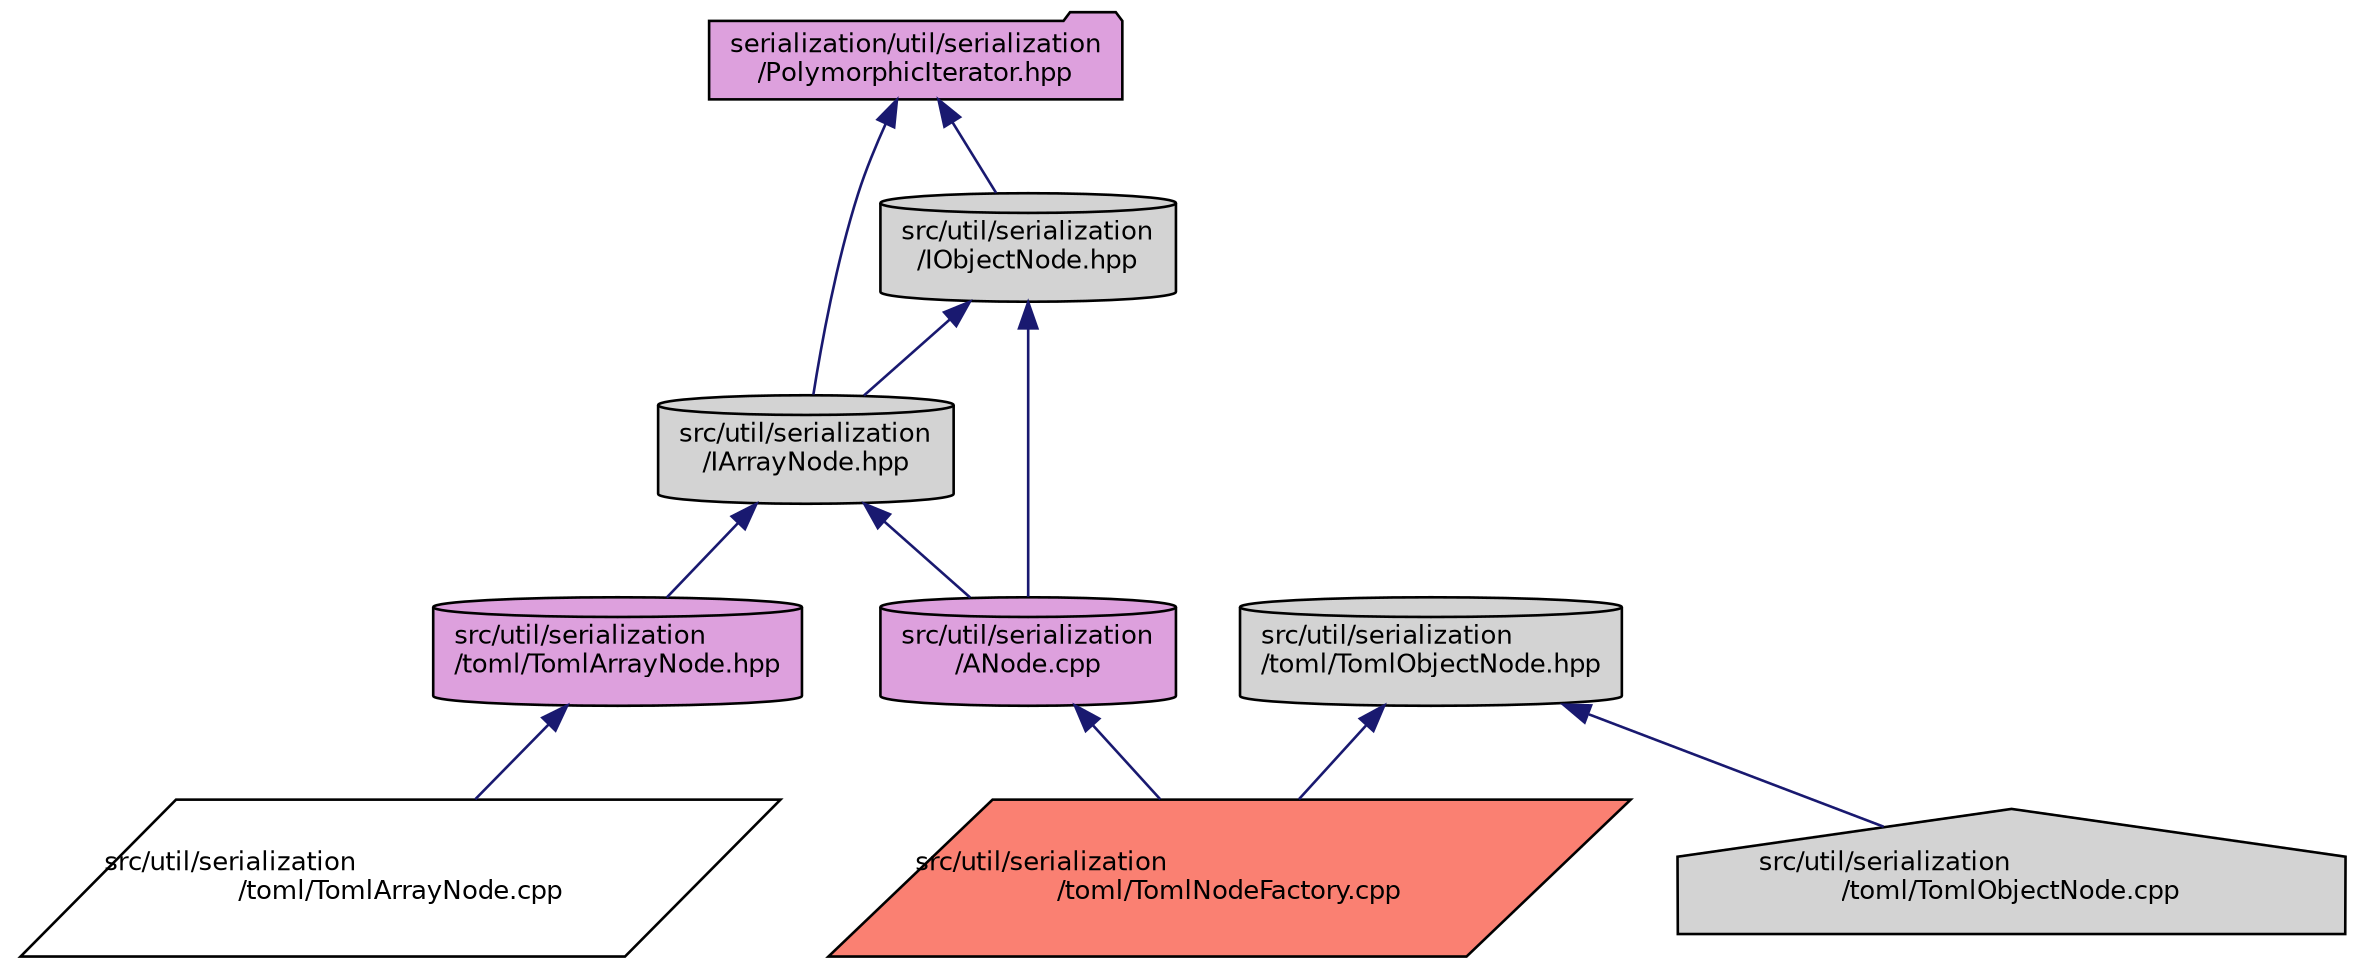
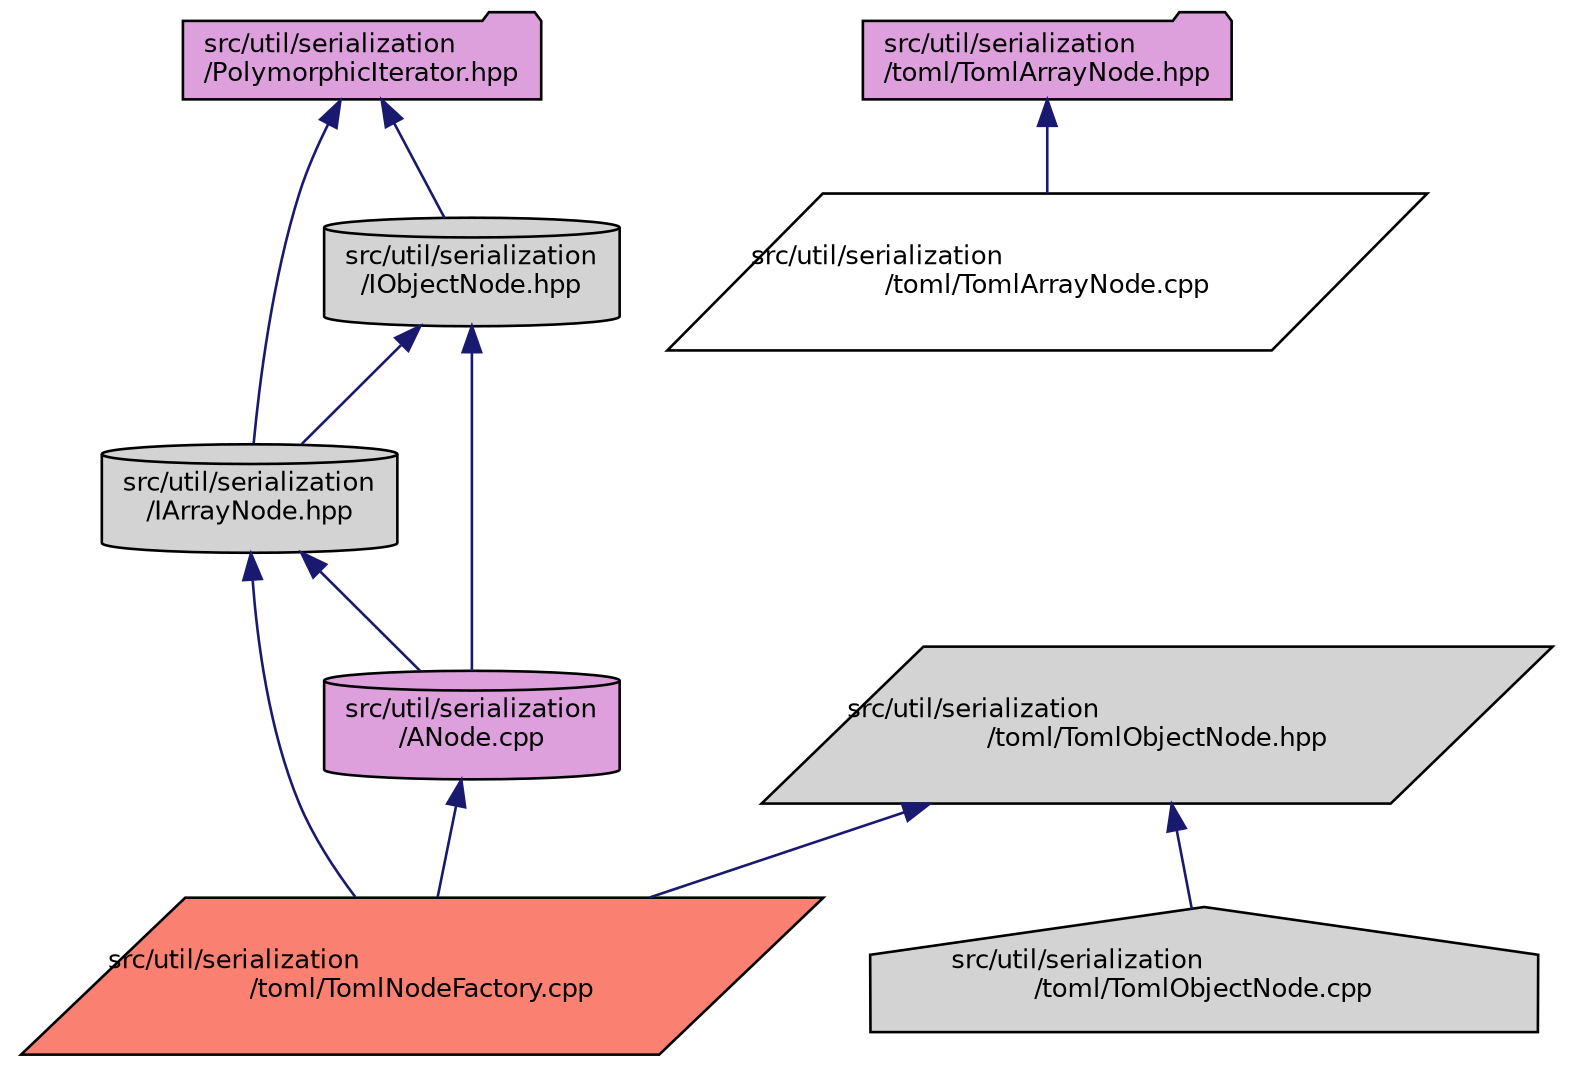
  digraph {
    node [color=black fillcolor=lightgrey fontname=Helvetica fontsize=10 shape=cylinder style=filled]
    edge [color=midnightblue dir=back fontname=Helvetica fontsize=10 labelfontname=Helvetica labelfontsize=10 style=solid]
-   n1 [fillcolor=plum fontcolor=black height=0.2 label="serialization/util/serialization\l/PolymorphicIterator.hpp" shape=folder width=0.4]
+   n1 [fillcolor=plum fontcolor=black height=0.2 label="src/util/serialization\l/PolymorphicIterator.hpp" shape=folder width=0.4]
    n2 [height=0.2 label="src/util/serialization\l/IArrayNode.hpp" width=0.4]
    n3 [height=0.2 label="src/util/serialization\l/IObjectNode.hpp" width=0.4]
    n4 [fillcolor=plum height=0.2 label="src/util/serialization\l/ANode.cpp" width=0.4]
-   n5 [fillcolor=plum height=0.2 label="src/util/serialization\l/toml/TomlArrayNode.hpp" width=0.4]
+   n5 [fillcolor=plum height=0.2 label="src/util/serialization\l/toml/TomlArrayNode.hpp" shape=folder width=0.4]
    n6 [fillcolor=salmon height=0.2 label="src/util/serialization\l/toml/TomlNodeFactory.cpp" shape=parallelogram width=0.4]
    n7 [fillcolor=white height=0.2 label="src/util/serialization\l/toml/TomlArrayNode.cpp" shape=parallelogram width=0.4]
-   n8 [height=0.2 label="src/util/serialization\l/toml/TomlObjectNode.hpp" width=0.4]
+   n8 [height=0.2 label="src/util/serialization\l/toml/TomlObjectNode.hpp" shape=parallelogram width=0.4]
    n9 [height=0.2 label="src/util/serialization\l/toml/TomlObjectNode.cpp" shape=house width=0.4]
    n1 -> n2
    n1 -> n3
    n2 -> n4
-   n2 -> n5
+   n2 -> n6
    n3 -> n2
    n3 -> n4
    n4 -> n6
    n5 -> n7
    n8 -> n6
    n8 -> n9
  }
